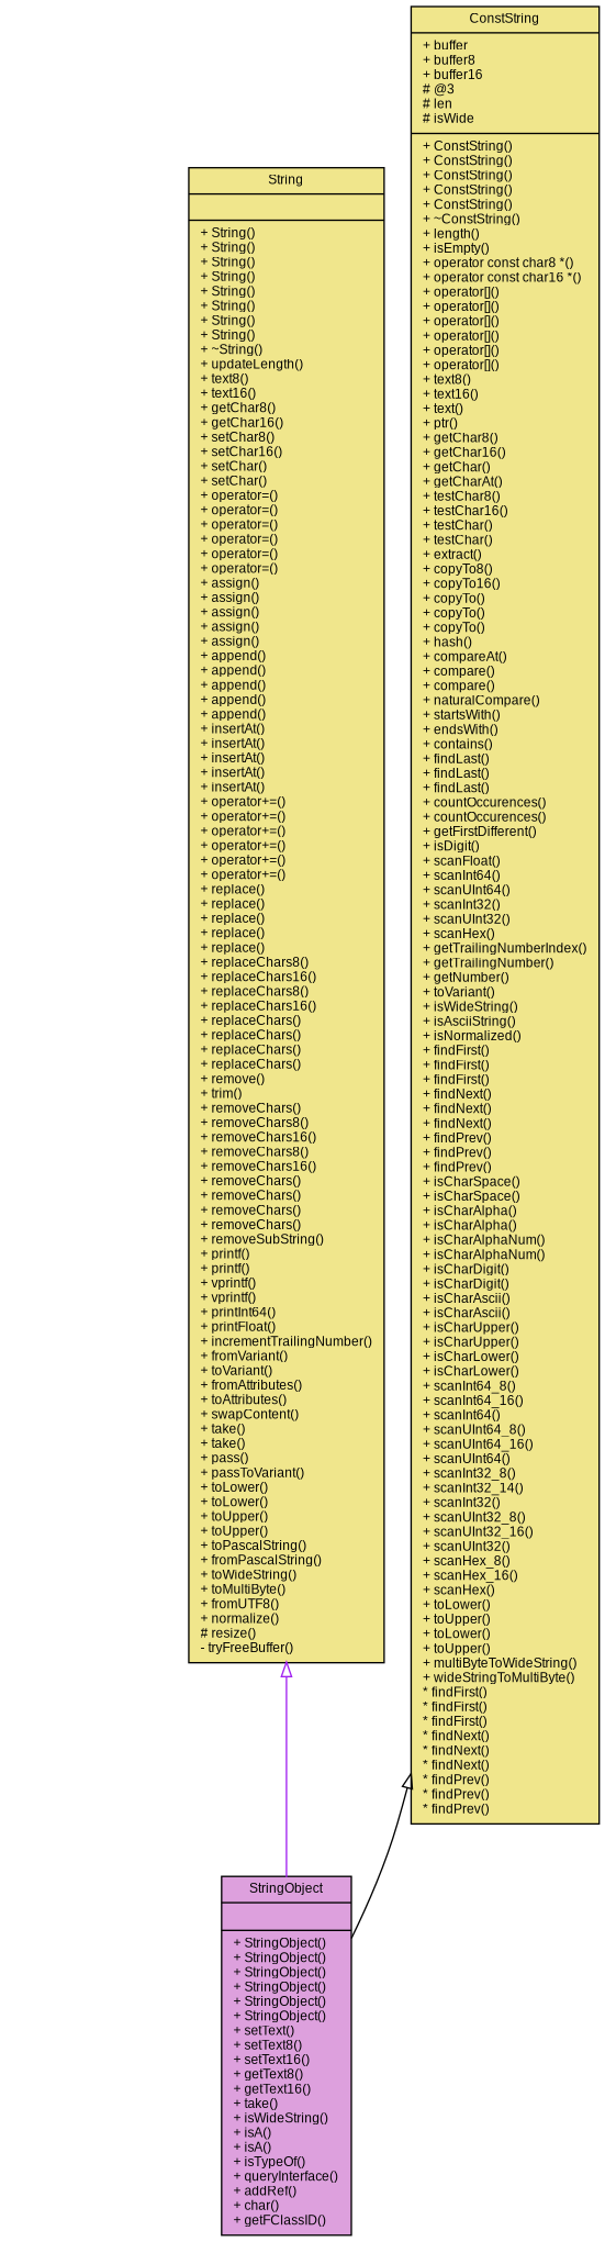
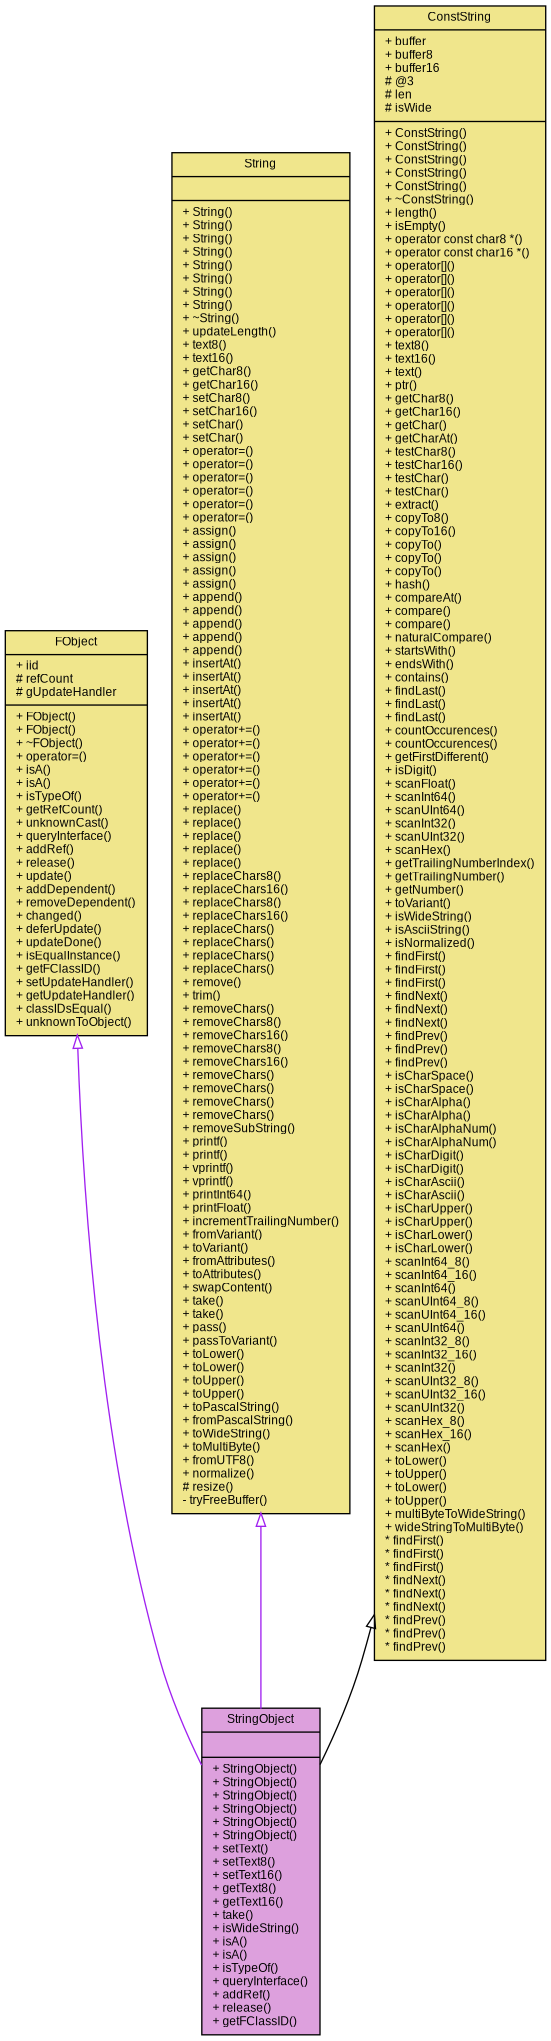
  digraph {
    node [color=black fillcolor=khaki fontname=Arial fontsize=9 shape=record style=filled]
    edge [arrowtail=empty color=purple dir=back fontname=Arial fontsize=9 labelfontname=Arial labelfontsize=9 style=solid]
-   n1 [fillcolor=plum fontcolor=black height=0.2 label="{StringObject\n||+ StringObject()\l+ StringObject()\l+ StringObject()\l+ StringObject()\l+ StringObject()\l+ StringObject()\l+ setText()\l+ setText8()\l+ setText16()\l+ getText8()\l+ getText16()\l+ take()\l+ isWideString()\l+ isA()\l+ isA()\l+ isTypeOf()\l+ queryInterface()\l+ addRef()\l+ char()\l+ getFClassID()\l}" width=0.4]
+   n1 [fillcolor=plum fontcolor=black height=0.2 label="{StringObject\n||+ StringObject()\l+ StringObject()\l+ StringObject()\l+ StringObject()\l+ StringObject()\l+ StringObject()\l+ setText()\l+ setText8()\l+ setText16()\l+ getText8()\l+ getText16()\l+ take()\l+ isWideString()\l+ isA()\l+ isA()\l+ isTypeOf()\l+ queryInterface()\l+ addRef()\l+ release()\l+ getFClassID()\l}" width=0.4]
+   n2 [height=0.2 label="{FObject\n|+ iid\l# refCount\l# gUpdateHandler\l|+ FObject()\l+ FObject()\l+ ~FObject()\l+ operator=()\l+ isA()\l+ isA()\l+ isTypeOf()\l+ getRefCount()\l+ unknownCast()\l+ queryInterface()\l+ addRef()\l+ release()\l+ update()\l+ addDependent()\l+ removeDependent()\l+ changed()\l+ deferUpdate()\l+ updateDone()\l+ isEqualInstance()\l+ getFClassID()\l+ setUpdateHandler()\l+ getUpdateHandler()\l+ classIDsEqual()\l+ unknownToObject()\l}" width=0.4]
    n3 [height=0.2 label="{String\n||+ String()\l+ String()\l+ String()\l+ String()\l+ String()\l+ String()\l+ String()\l+ String()\l+ ~String()\l+ updateLength()\l+ text8()\l+ text16()\l+ getChar8()\l+ getChar16()\l+ setChar8()\l+ setChar16()\l+ setChar()\l+ setChar()\l+ operator=()\l+ operator=()\l+ operator=()\l+ operator=()\l+ operator=()\l+ operator=()\l+ assign()\l+ assign()\l+ assign()\l+ assign()\l+ assign()\l+ append()\l+ append()\l+ append()\l+ append()\l+ append()\l+ insertAt()\l+ insertAt()\l+ insertAt()\l+ insertAt()\l+ insertAt()\l+ operator+=()\l+ operator+=()\l+ operator+=()\l+ operator+=()\l+ operator+=()\l+ operator+=()\l+ replace()\l+ replace()\l+ replace()\l+ replace()\l+ replace()\l+ replaceChars8()\l+ replaceChars16()\l+ replaceChars8()\l+ replaceChars16()\l+ replaceChars()\l+ replaceChars()\l+ replaceChars()\l+ replaceChars()\l+ remove()\l+ trim()\l+ removeChars()\l+ removeChars8()\l+ removeChars16()\l+ removeChars8()\l+ removeChars16()\l+ removeChars()\l+ removeChars()\l+ removeChars()\l+ removeChars()\l+ removeSubString()\l+ printf()\l+ printf()\l+ vprintf()\l+ vprintf()\l+ printInt64()\l+ printFloat()\l+ incrementTrailingNumber()\l+ fromVariant()\l+ toVariant()\l+ fromAttributes()\l+ toAttributes()\l+ swapContent()\l+ take()\l+ take()\l+ pass()\l+ passToVariant()\l+ toLower()\l+ toLower()\l+ toUpper()\l+ toUpper()\l+ toPascalString()\l+ fromPascalString()\l+ toWideString()\l+ toMultiByte()\l+ fromUTF8()\l+ normalize()\l# resize()\l- tryFreeBuffer()\l}" width=0.4]
-   n4 [height=0.2 label="{ConstString\n|+ buffer\l+ buffer8\l+ buffer16\l# @3\l# len\l# isWide\l|+ ConstString()\l+ ConstString()\l+ ConstString()\l+ ConstString()\l+ ConstString()\l+ ~ConstString()\l+ length()\l+ isEmpty()\l+ operator const char8 *()\l+ operator const char16 *()\l+ operator[]()\l+ operator[]()\l+ operator[]()\l+ operator[]()\l+ operator[]()\l+ operator[]()\l+ text8()\l+ text16()\l+ text()\l+ ptr()\l+ getChar8()\l+ getChar16()\l+ getChar()\l+ getCharAt()\l+ testChar8()\l+ testChar16()\l+ testChar()\l+ testChar()\l+ extract()\l+ copyTo8()\l+ copyTo16()\l+ copyTo()\l+ copyTo()\l+ copyTo()\l+ hash()\l+ compareAt()\l+ compare()\l+ compare()\l+ naturalCompare()\l+ startsWith()\l+ endsWith()\l+ contains()\l+ findLast()\l+ findLast()\l+ findLast()\l+ countOccurences()\l+ countOccurences()\l+ getFirstDifferent()\l+ isDigit()\l+ scanFloat()\l+ scanInt64()\l+ scanUInt64()\l+ scanInt32()\l+ scanUInt32()\l+ scanHex()\l+ getTrailingNumberIndex()\l+ getTrailingNumber()\l+ getNumber()\l+ toVariant()\l+ isWideString()\l+ isAsciiString()\l+ isNormalized()\l+ findFirst()\l+ findFirst()\l+ findFirst()\l+ findNext()\l+ findNext()\l+ findNext()\l+ findPrev()\l+ findPrev()\l+ findPrev()\l+ isCharSpace()\l+ isCharSpace()\l+ isCharAlpha()\l+ isCharAlpha()\l+ isCharAlphaNum()\l+ isCharAlphaNum()\l+ isCharDigit()\l+ isCharDigit()\l+ isCharAscii()\l+ isCharAscii()\l+ isCharUpper()\l+ isCharUpper()\l+ isCharLower()\l+ isCharLower()\l+ scanInt64_8()\l+ scanInt64_16()\l+ scanInt64()\l+ scanUInt64_8()\l+ scanUInt64_16()\l+ scanUInt64()\l+ scanInt32_8()\l+ scanInt32_14()\l+ scanInt32()\l+ scanUInt32_8()\l+ scanUInt32_16()\l+ scanUInt32()\l+ scanHex_8()\l+ scanHex_16()\l+ scanHex()\l+ toLower()\l+ toUpper()\l+ toLower()\l+ toUpper()\l+ multiByteToWideString()\l+ wideStringToMultiByte()\l* findFirst()\l* findFirst()\l* findFirst()\l* findNext()\l* findNext()\l* findNext()\l* findPrev()\l* findPrev()\l* findPrev()\l}" width=0.4]
+   n4 [height=0.2 label="{ConstString\n|+ buffer\l+ buffer8\l+ buffer16\l# @3\l# len\l# isWide\l|+ ConstString()\l+ ConstString()\l+ ConstString()\l+ ConstString()\l+ ConstString()\l+ ~ConstString()\l+ length()\l+ isEmpty()\l+ operator const char8 *()\l+ operator const char16 *()\l+ operator[]()\l+ operator[]()\l+ operator[]()\l+ operator[]()\l+ operator[]()\l+ operator[]()\l+ text8()\l+ text16()\l+ text()\l+ ptr()\l+ getChar8()\l+ getChar16()\l+ getChar()\l+ getCharAt()\l+ testChar8()\l+ testChar16()\l+ testChar()\l+ testChar()\l+ extract()\l+ copyTo8()\l+ copyTo16()\l+ copyTo()\l+ copyTo()\l+ copyTo()\l+ hash()\l+ compareAt()\l+ compare()\l+ compare()\l+ naturalCompare()\l+ startsWith()\l+ endsWith()\l+ contains()\l+ findLast()\l+ findLast()\l+ findLast()\l+ countOccurences()\l+ countOccurences()\l+ getFirstDifferent()\l+ isDigit()\l+ scanFloat()\l+ scanInt64()\l+ scanUInt64()\l+ scanInt32()\l+ scanUInt32()\l+ scanHex()\l+ getTrailingNumberIndex()\l+ getTrailingNumber()\l+ getNumber()\l+ toVariant()\l+ isWideString()\l+ isAsciiString()\l+ isNormalized()\l+ findFirst()\l+ findFirst()\l+ findFirst()\l+ findNext()\l+ findNext()\l+ findNext()\l+ findPrev()\l+ findPrev()\l+ findPrev()\l+ isCharSpace()\l+ isCharSpace()\l+ isCharAlpha()\l+ isCharAlpha()\l+ isCharAlphaNum()\l+ isCharAlphaNum()\l+ isCharDigit()\l+ isCharDigit()\l+ isCharAscii()\l+ isCharAscii()\l+ isCharUpper()\l+ isCharUpper()\l+ isCharLower()\l+ isCharLower()\l+ scanInt64_8()\l+ scanInt64_16()\l+ scanInt64()\l+ scanUInt64_8()\l+ scanUInt64_16()\l+ scanUInt64()\l+ scanInt32_8()\l+ scanInt32_16()\l+ scanInt32()\l+ scanUInt32_8()\l+ scanUInt32_16()\l+ scanUInt32()\l+ scanHex_8()\l+ scanHex_16()\l+ scanHex()\l+ toLower()\l+ toUpper()\l+ toLower()\l+ toUpper()\l+ multiByteToWideString()\l+ wideStringToMultiByte()\l* findFirst()\l* findFirst()\l* findFirst()\l* findNext()\l* findNext()\l* findNext()\l* findPrev()\l* findPrev()\l* findPrev()\l}" width=0.4]
+   n2 -> n1
    n3 -> n1
    n4 -> n1 [color=black]
  }
